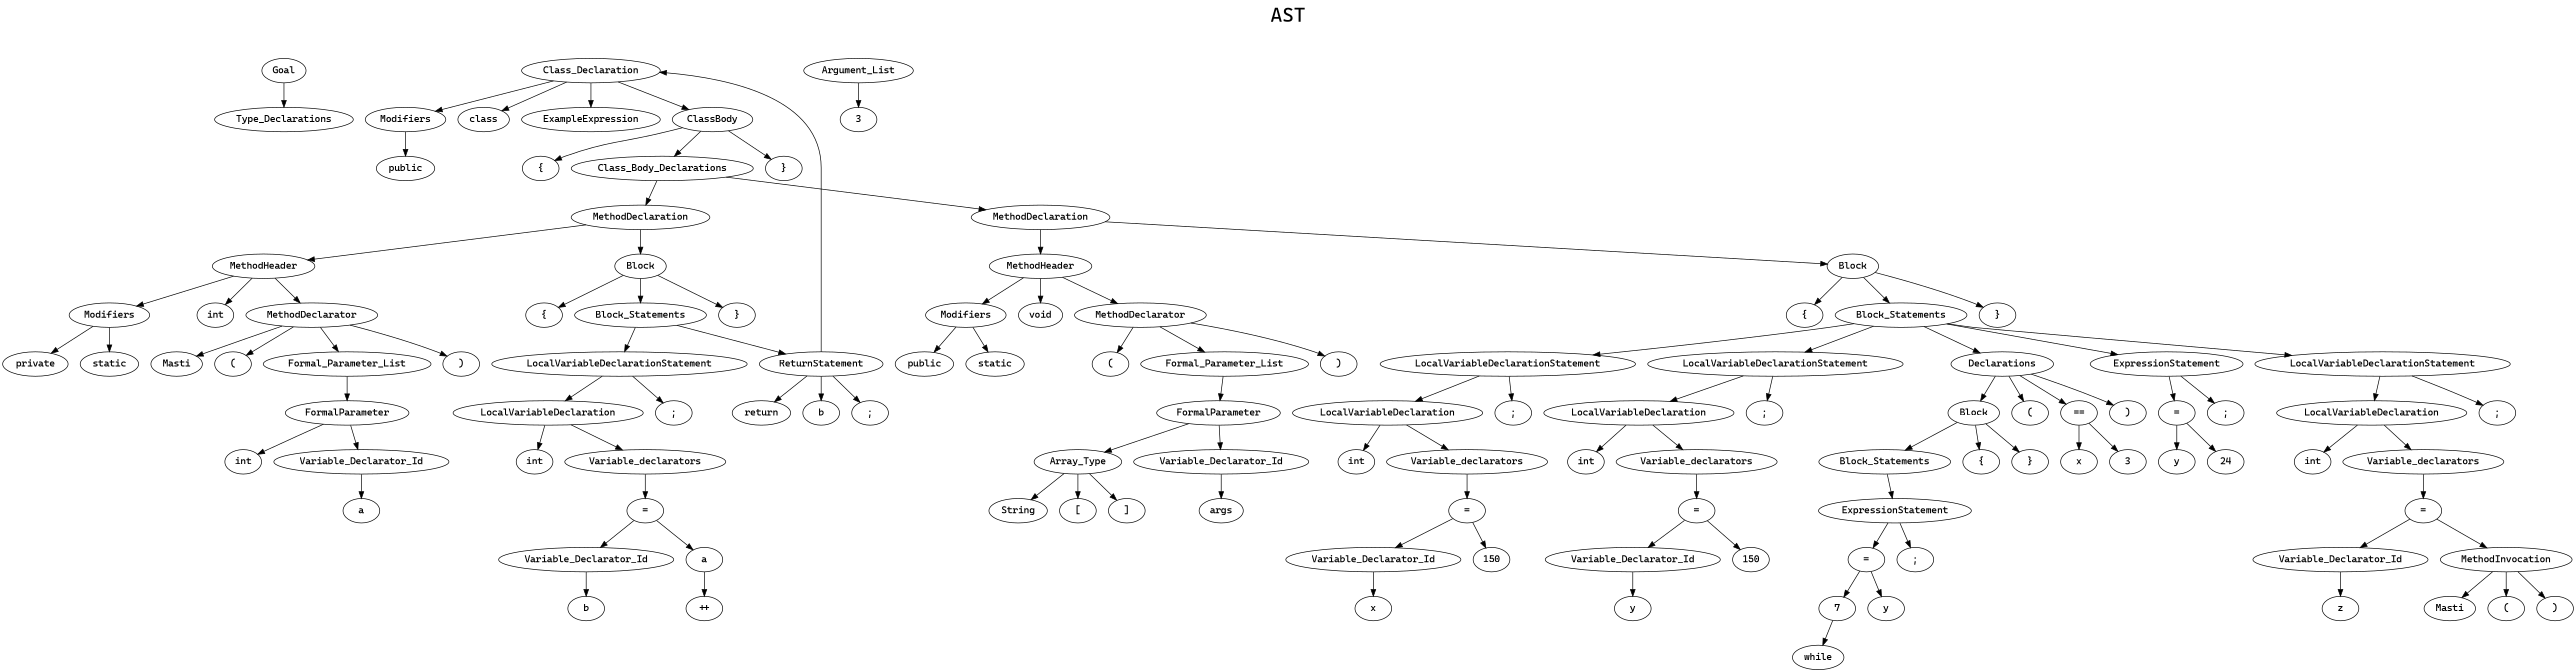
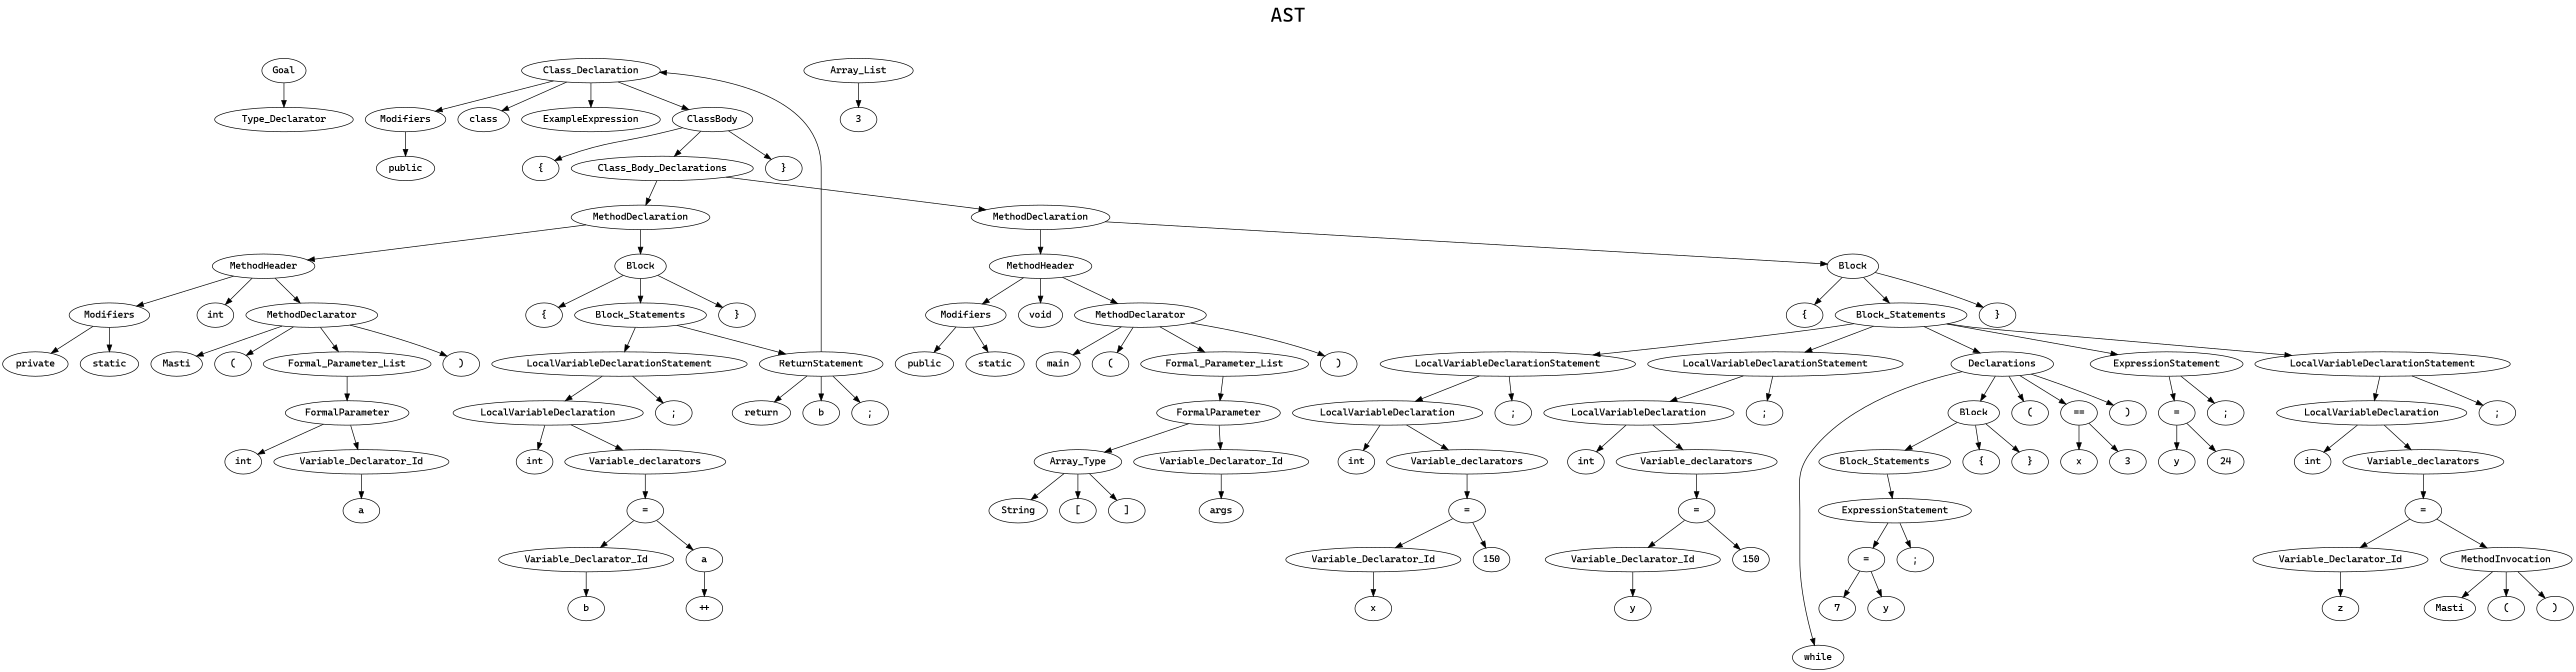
  digraph {
    fontname="Cascadia code"
    fontsize=30
    label=AST
    labelloc=t
    node [fontname="Cascadia code" style=solid]
    n1 [label=Goal]
-   n2 [label=Type_Declarations]
+   n2 [label=Type_Declarator]
    n3 [label=Class_Declaration]
    n4 [label=Modifiers]
    n5 [label=class]
    n6 [label=ExampleExpression]
    n7 [label=ClassBody]
    n8 [label=public]
    n9 [label="{"]
    n10 [label=Class_Body_Declarations]
    n11 [label="}"]
    n12 [label=MethodDeclaration]
    n13 [label=MethodDeclaration]
    n14 [label=MethodHeader]
    n15 [label=Block]
    n16 [label=MethodHeader]
    n17 [label=Block]
    n18 [label=Modifiers]
    n19 [label=int]
    n20 [label=MethodDeclarator]
    n21 [label="{"]
    n22 [label=Block_Statements]
    n23 [label="}"]
    n24 [label=private]
    n25 [label=static]
    n26 [label=Masti]
    n27 [label="("]
    n28 [label=Formal_Parameter_List]
    n29 [label=")"]
    n30 [label=FormalParameter]
    n31 [label=int]
    n32 [label=Variable_Declarator_Id]
    n33 [label=a]
    n34 [label=LocalVariableDeclarationStatement]
    n35 [label=ReturnStatement]
    n36 [label=LocalVariableDeclaration]
    n37 [label=";"]
    n38 [label=return]
    n39 [label=b]
    n40 [label=";"]
    n41 [label=int]
    n42 [label=Variable_declarators]
    n43 [label="="]
    n44 [label=Variable_Declarator_Id]
    n45 [label=a]
    n46 [label=b]
    n47 [label="++"]
    n48 [label=Modifiers]
    n49 [label=void]
    n50 [label=MethodDeclarator]
    n51 [label="{"]
    n52 [label=Block_Statements]
    n53 [label="}"]
    n54 [label=public]
    n55 [label=static]
+   n56 [label=main]
    n57 [label="("]
    n58 [label=Formal_Parameter_List]
    n59 [label=")"]
    n60 [label=FormalParameter]
    n61 [label=Array_Type]
    n62 [label=Variable_Declarator_Id]
    n63 [label=String]
    n64 [label="["]
    n65 [label="]"]
    n66 [label=args]
    n67 [label=LocalVariableDeclarationStatement]
    n68 [label=LocalVariableDeclarationStatement]
    n69 [label=Declarations]
    n70 [label=ExpressionStatement]
    n71 [label=LocalVariableDeclarationStatement]
    n72 [label=LocalVariableDeclaration]
    n73 [label=";"]
    n74 [label=LocalVariableDeclaration]
    n75 [label=";"]
    n76 [label=while]
    n77 [label="("]
    n78 [label="=="]
    n79 [label=")"]
    n80 [label=Block]
    n81 [label="="]
    n82 [label=";"]
    n83 [label=LocalVariableDeclaration]
    n84 [label=";"]
    n85 [label=int]
    n86 [label=Variable_declarators]
    n87 [label="="]
    n88 [label=Variable_Declarator_Id]
    n89 [label=150]
    n90 [label=x]
    n91 [label=int]
    n92 [label=Variable_declarators]
    n93 [label="="]
    n94 [label=Variable_Declarator_Id]
    n95 [label=150]
    n96 [label=y]
    n97 [label=x]
    n98 [label=3]
    n99 [label="{"]
    n100 [label=Block_Statements]
    n101 [label="}"]
    n102 [label=ExpressionStatement]
    n103 [label="="]
    n104 [label=";"]
    n105 [label=y]
    n106 [label=7]
    n107 [label=y]
    n108 [label=24]
    n109 [label=int]
    n110 [label=Variable_declarators]
    n111 [label="="]
    n112 [label=Variable_Declarator_Id]
    n113 [label=MethodInvocation]
    n114 [label=z]
    n115 [label=Masti]
    n116 [label="("]
    n117 [label=")"]
-   n118 [label=Argument_List]
+   n118 [label=Array_List]
    n119 [label=3]
    n1 -> n2
    n3 -> n4
    n3 -> n5
    n3 -> n6
    n3 -> n7
    n4 -> n8
    n7 -> n9
    n7 -> n10
    n7 -> n11
    n10 -> n12
    n10 -> n13
    n12 -> n14
    n12 -> n15
    n13 -> n16
    n13 -> n17
    n14 -> n18
    n14 -> n19
    n14 -> n20
    n15 -> n21
    n15 -> n22
    n15 -> n23
    n16 -> n48
    n16 -> n49
    n16 -> n50
    n17 -> n51
    n17 -> n52
    n17 -> n53
    n18 -> n24
    n18 -> n25
    n20 -> n26
    n20 -> n27
    n20 -> n28
    n20 -> n29
    n22 -> n34
    n22 -> n35
    n28 -> n30
    n30 -> n31
    n30 -> n32
    n32 -> n33
    n34 -> n36
    n34 -> n37
    n35 -> n3
    n35 -> n38
    n35 -> n39
    n35 -> n40
    n36 -> n41
    n36 -> n42
    n42 -> n43
    n43 -> n44
    n43 -> n45
    n44 -> n46
    n45 -> n47
    n48 -> n54
    n48 -> n55
+   n50 -> n56
    n50 -> n57
    n50 -> n58
    n50 -> n59
    n52 -> n67
    n52 -> n68
    n52 -> n69
    n52 -> n70
    n52 -> n71
    n58 -> n60
    n60 -> n61
    n60 -> n62
    n61 -> n63
    n61 -> n64
    n61 -> n65
    n62 -> n66
    n67 -> n72
    n67 -> n73
    n68 -> n74
    n68 -> n75
-   n106 -> n76
+   n69 -> n76
    n69 -> n77
    n69 -> n78
    n69 -> n79
    n69 -> n80
    n70 -> n81
    n70 -> n82
    n71 -> n83
    n71 -> n84
    n72 -> n85
    n72 -> n86
    n74 -> n91
    n74 -> n92
    n78 -> n97
    n78 -> n98
    n80 -> n99
    n80 -> n100
    n80 -> n101
    n81 -> n107
    n81 -> n108
    n83 -> n109
    n83 -> n110
    n86 -> n87
    n87 -> n88
    n87 -> n89
    n88 -> n90
    n92 -> n93
    n93 -> n94
    n93 -> n95
    n94 -> n96
    n100 -> n102
    n102 -> n103
    n102 -> n104
    n103 -> n105
    n103 -> n106
    n110 -> n111
    n111 -> n112
    n111 -> n113
    n112 -> n114
    n113 -> n115
    n113 -> n116
    n113 -> n117
    n118 -> n119
  }
